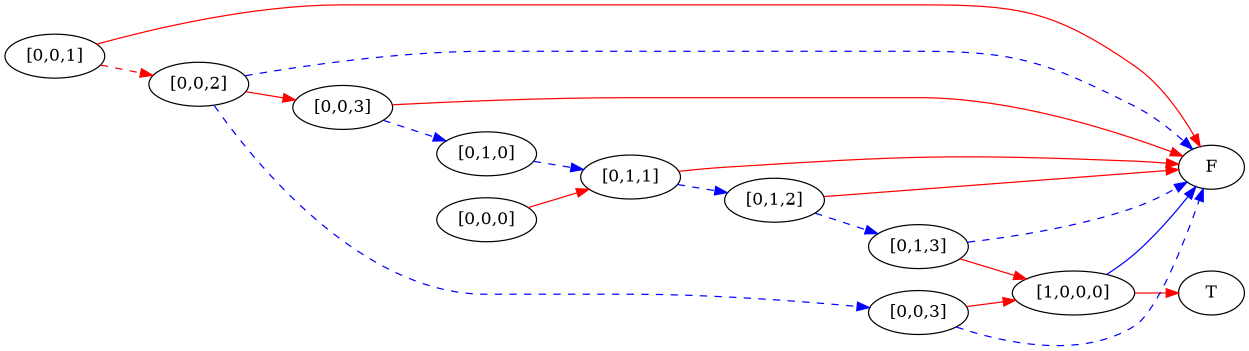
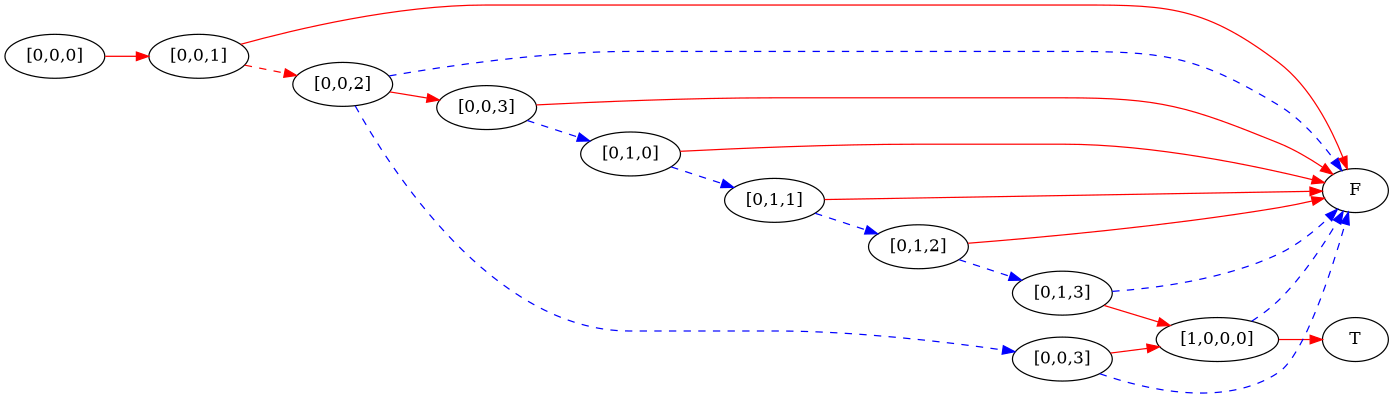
  digraph {
    rankdir=LR
    edge [color=red]
    n1 [label=F]
    n2 [label=T]
    n3 [label="[1,0,0,0]"]
    n4 [label="[0,1,3]"]
    n5 [label="[0,1,2]"]
    n6 [label="[0,1,1]"]
    n7 [label="[0,1,0]"]
    n8 [label="[0,0,3]"]
    n9 [label="[0,0,3]"]
    n10 [label="[0,0,2]"]
    n11 [label="[0,0,1]"]
    n12 [label="[0,0,0]"]
-   n3 -> n1 [color=blue style=solid]
+   n3 -> n1 [color=blue style=dashed]
    n3 -> n2
    n4 -> n1 [color=blue style=dashed]
    n4 -> n3
    n5 -> n1
    n5 -> n4 [color=blue style=dashed]
    n6 -> n1
    n6 -> n5 [color=blue style=dashed]
+   n7 -> n1
    n7 -> n6 [color=blue style=dashed]
    n8 -> n1
    n8 -> n7 [color=blue style=dashed]
    n9 -> n1 [color=blue style=dashed]
    n9 -> n3
    n10 -> n1 [color=blue style=dashed]
    n10 -> n8
    n10 -> n9 [color=blue style=dashed]
    n11 -> n1
    n11 -> n10 [style=dashed]
-   n12 -> n6
+   n12 -> n11
  }
